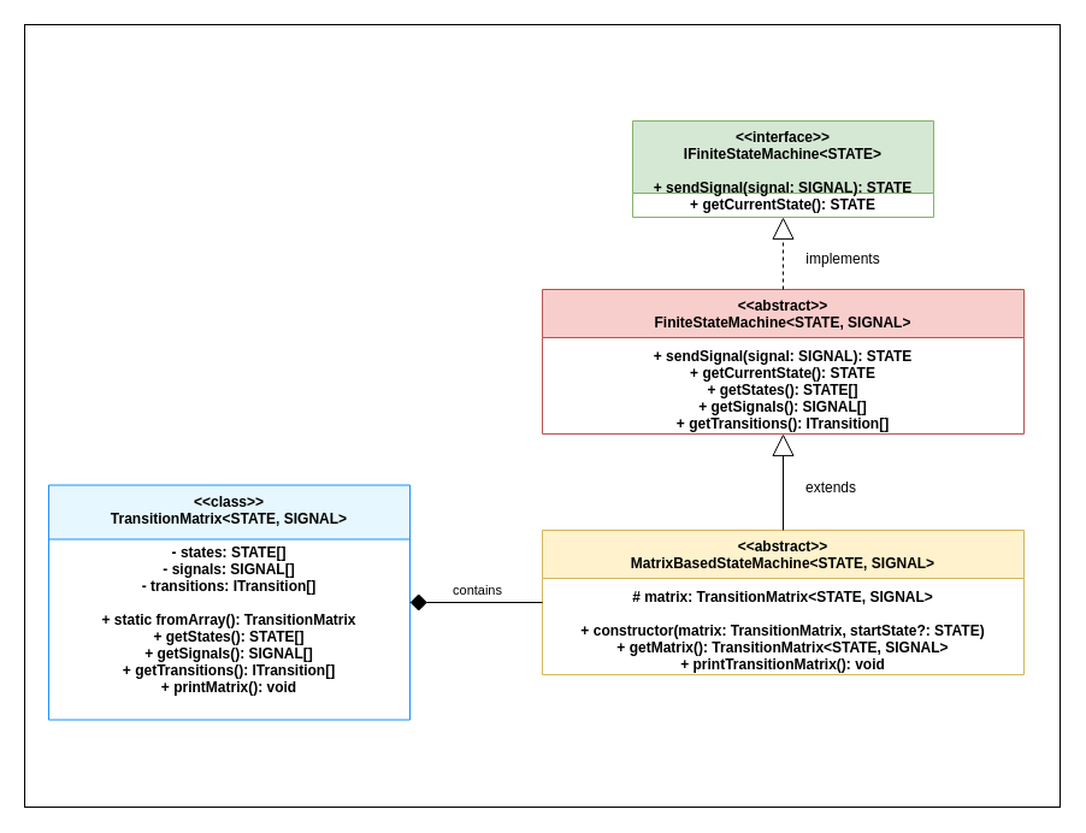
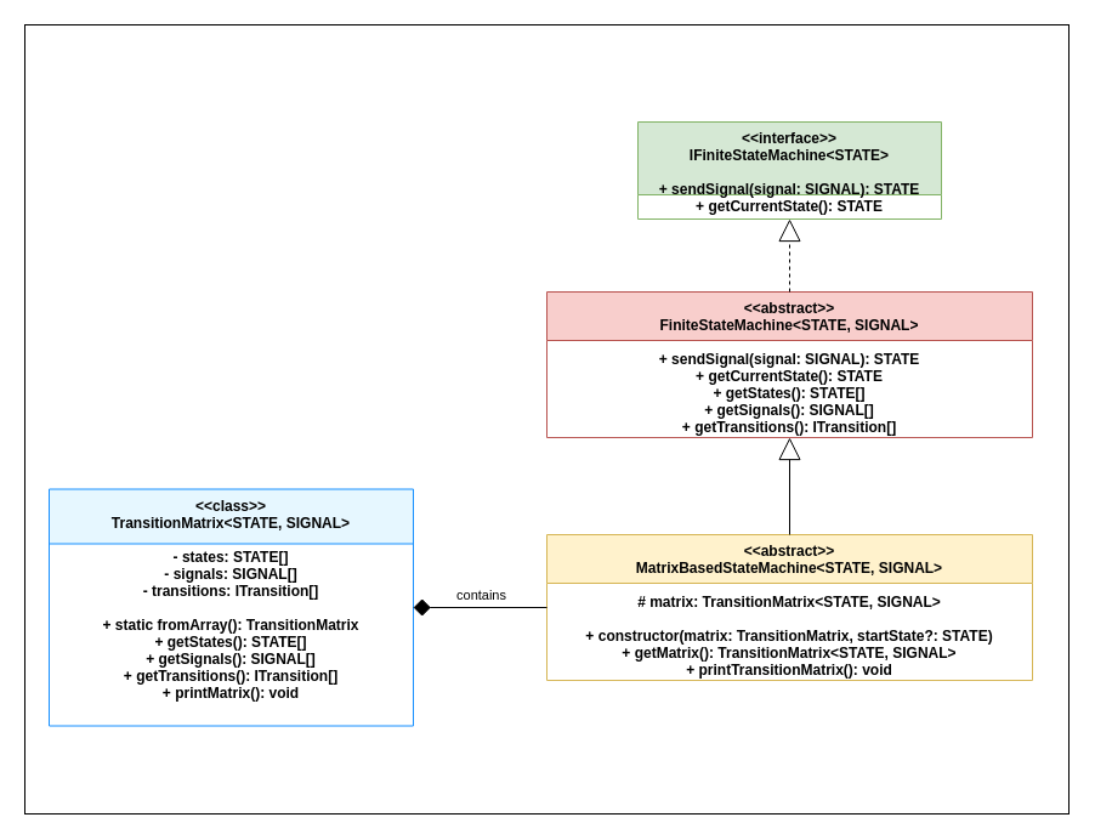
  <mxCell id="0" />
  <mxCell id="1" parent="0" />
  <mxCell id="2" value="" style="rounded=0;whiteSpace=wrap;html=1;" vertex="1" parent="1"><mxGeometry x="20" y="20" width="860" height="650" as="geometry" /></mxCell>
  <mxCell id="3" value="&lt;&lt;abstract&gt;&gt;&#10;MatrixBasedStateMachine&lt;STATE, SIGNAL&gt;&#10;&#10;# matrix: TransitionMatrix&lt;STATE, SIGNAL&gt;&#10;&#10;+ constructor(matrix: TransitionMatrix, startState?: STATE)&#10;+ getMatrix(): TransitionMatrix&lt;STATE, SIGNAL&gt;&#10;+ printTransitionMatrix(): void" style="swimlane;fontStyle=1;align=center;verticalAlign=top;childLayout=stackLayout;horizontal=1;startSize=40;horizontalStack=0;resizeParent=1;resizeParentMax=0;resizeLast=0;collapsible=1;marginBottom=0;fillColor=#fff2cc;strokeColor=#d6b656;" parent="1" vertex="1"><mxGeometry x="450" y="440" width="400" height="120" as="geometry" /></mxCell>
  <mxCell id="4" value="&lt;&lt;abstract&gt;&gt;&#10;FiniteStateMachine&lt;STATE, SIGNAL&gt;&#10;&#10;+ sendSignal(signal: SIGNAL): STATE&#10;+ getCurrentState(): STATE&#10;+ getStates(): STATE[]&#10;+ getSignals(): SIGNAL[]&#10;+ getTransitions(): ITransition[]" style="swimlane;fontStyle=1;align=center;verticalAlign=top;childLayout=stackLayout;horizontal=1;startSize=40;horizontalStack=0;resizeParent=1;resizeParentMax=0;resizeLast=0;collapsible=1;marginBottom=0;fillColor=#f8cecc;strokeColor=#b85450;" parent="1" vertex="1"><mxGeometry x="450" y="240" width="400" height="120" as="geometry" /></mxCell>
  <mxCell id="5" value="&lt;&lt;interface&gt;&gt;&#10;IFiniteStateMachine&lt;STATE&gt;&#10;&#10;+ sendSignal(signal: SIGNAL): STATE&#10;+ getCurrentState(): STATE" style="swimlane;fontStyle=1;align=center;verticalAlign=top;childLayout=stackLayout;horizontal=1;startSize=60;horizontalStack=0;resizeParent=1;resizeParentMax=0;resizeLast=0;collapsible=1;marginBottom=0;fillColor=#d5e8d4;strokeColor=#82b366;" parent="1" vertex="1"><mxGeometry x="525" y="100" width="250" height="80" as="geometry" /></mxCell>
  <mxCell id="6" value="&lt;&lt;class&gt;&gt;&#10;TransitionMatrix&lt;STATE, SIGNAL&gt;&#10;&#10;- states: STATE[]&#10;- signals: SIGNAL[]&#10;- transitions: ITransition[]&#10;&#10;+ static fromArray(): TransitionMatrix&#10;+ getStates(): STATE[]&#10;+ getSignals(): SIGNAL[]&#10;+ getTransitions(): ITransition[]&#10;+ printMatrix(): void" style="swimlane;fontStyle=1;align=center;verticalAlign=top;childLayout=stackLayout;horizontal=1;startSize=45;horizontalStack=0;resizeParent=1;resizeParentMax=0;resizeLast=0;collapsible=1;marginBottom=0;fillColor=#e6f7ff;strokeColor=#1890ff;" parent="1" vertex="1"><mxGeometry x="40" y="402.5" width="300" height="195" as="geometry" /></mxCell>
  <mxCell id="7" value="" style="endArrow=block;endSize=16;endFill=0;html=1;" parent="1" source="3" target="4" edge="1"><mxGeometry width="160" relative="1" as="geometry"><mxPoint x="650" y="430" as="sourcePoint" /><mxPoint x="650" y="370" as="targetPoint" /></mxGeometry></mxCell>
  <mxCell id="8" value="" style="endArrow=block;endSize=16;endFill=0;html=1;dashed=1;exitX=0.5;exitY=0;exitDx=0;exitDy=0;entryX=0.5;entryY=1;entryDx=0;entryDy=0;" parent="1" source="4" target="5" edge="1"><mxGeometry width="160" relative="1" as="geometry"><mxPoint x="800" y="680" as="sourcePoint" /><mxPoint x="950" y="480" as="targetPoint" /></mxGeometry></mxCell>
  <mxCell id="9" value="contains" style="endArrow=diamond;endSize=12;endFill=1;html=1;" parent="1" source="3" target="6" edge="1"><mxGeometry y="-10" width="160" relative="1" as="geometry"><mxPoint x="860" y="520" as="sourcePoint" /><mxPoint x="940" y="820" as="targetPoint" /><mxPoint x="1" as="offset" /></mxGeometry></mxCell>
- <mxCell id="10" value="extends" style="text;strokeColor=none;align=center;fillColor=none;html=1;verticalAlign=middle;whiteSpace=wrap;rounded=0;" parent="1" vertex="1"><mxGeometry x="660" y="390" width="60" height="30" as="geometry" /></mxCell>
- <mxCell id="11" value="implements" style="text;strokeColor=none;align=center;fillColor=none;html=1;verticalAlign=middle;whiteSpace=wrap;rounded=0;" parent="1" vertex="1"><mxGeometry x="660" y="200" width="80" height="30" as="geometry" /></mxCell>
